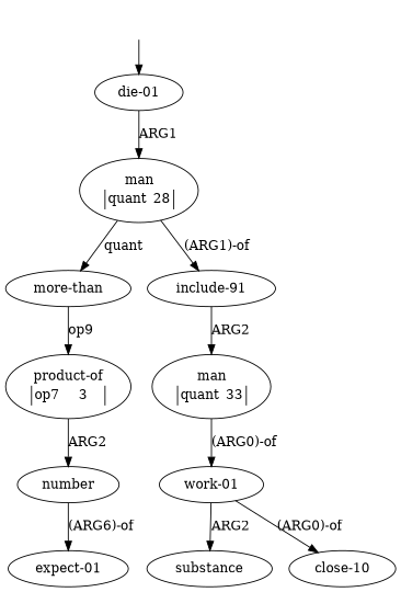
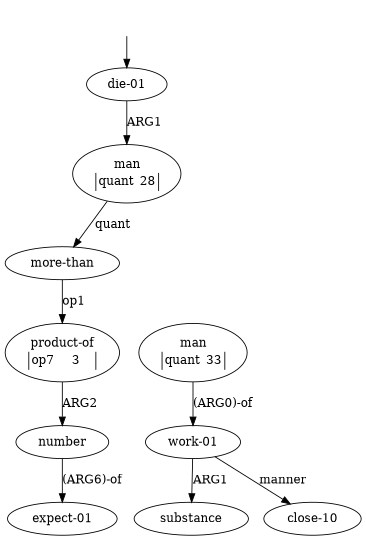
  digraph {
    top [style=invis]
    n2 [label=<<table align="center" border="0" cellspacing="0"><tr><td colspan="2">die-01</td></tr></table>>]
    n3 [label=<<table align="center" border="0" cellspacing="0"><tr><td colspan="2">man</td></tr><tr><td sides="l" border="1" align="left">quant</td><td sides="r" border="1" align="left">28</td></tr></table>>]
    n4 [label=<<table align="center" border="0" cellspacing="0"><tr><td colspan="2">more-than</td></tr></table>>]
-   n5 [label=<<table align="center" border="0" cellspacing="0"><tr><td colspan="2">include-91</td></tr></table>>]
    n6 [label=<<table align="center" border="0" cellspacing="0"><tr><td colspan="2">product-of</td></tr><tr><td sides="l" border="1" align="left">op7</td><td sides="r" border="1" align="left">3</td></tr></table>>]
    n7 [label=<<table align="center" border="0" cellspacing="0"><tr><td colspan="2">man</td></tr><tr><td sides="l" border="1" align="left">quant</td><td sides="r" border="1" align="left">33</td></tr></table>>]
    n8 [label=<<table align="center" border="0" cellspacing="0"><tr><td colspan="2">number</td></tr></table>>]
    n9 [label=<<table align="center" border="0" cellspacing="0"><tr><td colspan="2">expect-01</td></tr></table>>]
    n10 [label=<<table align="center" border="0" cellspacing="0"><tr><td colspan="2">work-01</td></tr></table>>]
    n11 [label=<<table align="center" border="0" cellspacing="0"><tr><td colspan="2">substance</td></tr></table>>]
    n12 [label=<<table align="center" border="0" cellspacing="0"><tr><td colspan="2">close-10</td></tr></table>>]
    top -> n2
    n2 -> n3 [label=ARG1]
    n3 -> n4 [label=quant]
-   n3 -> n5 [label="(ARG1)-of"]
-   n4 -> n6 [label=op9]
-   n5 -> n7 [label=ARG2]
+   n4 -> n6 [label=op1]
    n6 -> n8 [label=ARG2]
    n7 -> n10 [label="(ARG0)-of"]
    n8 -> n9 [label="(ARG6)-of"]
-   n10 -> n11 [label=ARG2]
-   n10 -> n12 [label="(ARG0)-of"]
+   n10 -> n11 [label=ARG1]
+   n10 -> n12 [label=manner]
  }
